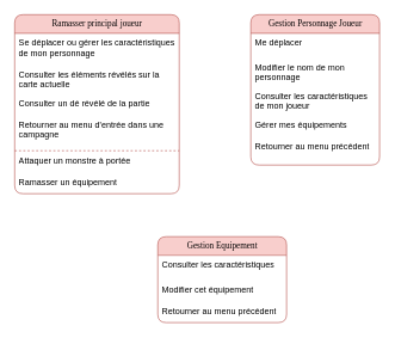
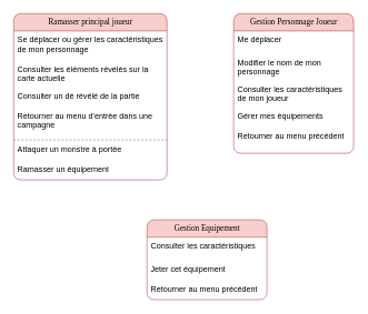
  <mxCell id="0" />
  <mxCell id="1" parent="0" />
  <mxCell id="2" value="Gestion Personnage Joueur" style="swimlane;html=1;fontStyle=0;childLayout=stackLayout;horizontal=1;startSize=26;fillColor=#f8cecc;horizontalStack=0;resizeParent=1;resizeLast=0;collapsible=1;marginBottom=0;swimlaneFillColor=#ffffff;align=center;rounded=1;shadow=0;comic=0;labelBackgroundColor=none;strokeWidth=1;fontFamily=Verdana;fontSize=12;strokeColor=#b85450;" vertex="1" parent="1"><mxGeometry x="350" y="20" width="180" height="210" as="geometry" /></mxCell>
  <mxCell id="3" value="Me déplacer" style="text;html=1;strokeColor=none;fillColor=none;spacingLeft=4;spacingRight=4;whiteSpace=wrap;overflow=hidden;rotatable=0;points=[[0,0.5],[1,0.5]];portConstraint=eastwest;" vertex="1" parent="2"><mxGeometry y="26" width="180" height="34" as="geometry" /></mxCell>
  <mxCell id="4" value="Modifier le nom de mon personnage" style="text;html=1;strokeColor=none;fillColor=none;spacingLeft=4;spacingRight=4;whiteSpace=wrap;overflow=hidden;rotatable=0;points=[[0,0.5],[1,0.5]];portConstraint=eastwest;" vertex="1" parent="2"><mxGeometry y="60" width="180" height="40" as="geometry" /></mxCell>
  <mxCell id="5" value="Consulter les caractéristiques de mon joueur" style="text;html=1;strokeColor=none;fillColor=none;spacingLeft=4;spacingRight=4;whiteSpace=wrap;overflow=hidden;rotatable=0;points=[[0,0.5],[1,0.5]];portConstraint=eastwest;" vertex="1" parent="2"><mxGeometry y="100" width="180" height="40" as="geometry" /></mxCell>
  <mxCell id="6" value="Gérer mes équipements" style="text;html=1;strokeColor=none;fillColor=none;spacingLeft=4;spacingRight=4;whiteSpace=wrap;overflow=hidden;rotatable=0;points=[[0,0.5],[1,0.5]];portConstraint=eastwest;" vertex="1" parent="2"><mxGeometry y="140" width="180" height="30" as="geometry" /></mxCell>
  <mxCell id="7" value="Retourner au menu précédent" style="text;html=1;strokeColor=none;fillColor=none;spacingLeft=4;spacingRight=4;whiteSpace=wrap;overflow=hidden;rotatable=0;points=[[0,0.5],[1,0.5]];portConstraint=eastwest;" vertex="1" parent="2"><mxGeometry y="170" width="180" height="40" as="geometry" /></mxCell>
  <mxCell id="8" value="Ramasser principal joueur" style="swimlane;html=1;fontStyle=0;childLayout=stackLayout;horizontal=1;startSize=26;fillColor=#f8cecc;horizontalStack=0;resizeParent=1;resizeLast=0;collapsible=1;marginBottom=0;swimlaneFillColor=#ffffff;align=center;rounded=1;shadow=0;comic=0;labelBackgroundColor=none;strokeWidth=1;fontFamily=Verdana;fontSize=12;strokeColor=#b85450;" vertex="1" parent="1"><mxGeometry x="20" y="20" width="230" height="250" as="geometry" /></mxCell>
  <mxCell id="9" value="Se déplacer ou gérer les caractéristiques de mon personnage" style="text;html=1;strokeColor=none;fillColor=none;spacingLeft=4;spacingRight=4;whiteSpace=wrap;overflow=hidden;rotatable=0;points=[[0,0.5],[1,0.5]];portConstraint=eastwest;" vertex="1" parent="8"><mxGeometry y="26" width="230" height="44" as="geometry" /></mxCell>
  <mxCell id="10" value="Consulter les éléments révélés sur la carte actuelle" style="text;html=1;strokeColor=none;fillColor=none;spacingLeft=4;spacingRight=4;whiteSpace=wrap;overflow=hidden;rotatable=0;points=[[0,0.5],[1,0.5]];portConstraint=eastwest;" vertex="1" parent="8"><mxGeometry y="70" width="230" height="40" as="geometry" /></mxCell>
  <mxCell id="11" value="Consulter un dé révélé de la partie" style="text;html=1;strokeColor=none;fillColor=none;spacingLeft=4;spacingRight=4;whiteSpace=wrap;overflow=hidden;rotatable=0;points=[[0,0.5],[1,0.5]];portConstraint=eastwest;" vertex="1" parent="8"><mxGeometry y="110" width="230" height="30" as="geometry" /></mxCell>
  <mxCell id="12" value="Retourner au menu d'entrée dans une campagne" style="text;html=1;strokeColor=none;fillColor=none;spacingLeft=4;spacingRight=4;whiteSpace=wrap;overflow=hidden;rotatable=0;points=[[0,0.5],[1,0.5]];portConstraint=eastwest;" vertex="1" parent="8"><mxGeometry y="140" width="230" height="50" as="geometry" /></mxCell>
  <mxCell id="13" value="Attaquer un monstre à portée" style="text;html=1;strokeColor=none;fillColor=none;spacingLeft=4;spacingRight=4;whiteSpace=wrap;overflow=hidden;rotatable=0;points=[[0,0.5],[1,0.5]];portConstraint=eastwest;" vertex="1" parent="8"><mxGeometry y="190" width="230" height="30" as="geometry" /></mxCell>
  <mxCell id="14" value="Ramasser un équipement" style="text;html=1;strokeColor=none;fillColor=none;spacingLeft=4;spacingRight=4;whiteSpace=wrap;overflow=hidden;rotatable=0;points=[[0,0.5],[1,0.5]];portConstraint=eastwest;" vertex="1" parent="8"><mxGeometry y="220" width="230" height="30" as="geometry" /></mxCell>
  <mxCell id="15" value="" style="endArrow=none;html=1;rounded=0;exitX=0;exitY=0;exitDx=0;exitDy=0;exitPerimeter=0;fillColor=#f8cecc;strokeColor=#b85450;dashed=1;" edge="1" parent="8" source="13"><mxGeometry width="50" height="50" relative="1" as="geometry"><mxPoint x="-30" y="140" as="sourcePoint" /><mxPoint x="230" y="190" as="targetPoint" /></mxGeometry></mxCell>
  <mxCell id="16" value="Gestion Equipement" style="swimlane;html=1;fontStyle=0;childLayout=stackLayout;horizontal=1;startSize=26;fillColor=#f8cecc;horizontalStack=0;resizeParent=1;resizeLast=0;collapsible=1;marginBottom=0;swimlaneFillColor=#ffffff;align=center;rounded=1;shadow=0;comic=0;labelBackgroundColor=none;strokeWidth=1;fontFamily=Verdana;fontSize=12;strokeColor=#b85450;" vertex="1" parent="1"><mxGeometry x="220" y="330" width="180" height="120" as="geometry" /></mxCell>
  <mxCell id="17" value="Consulter les caractéristiques " style="text;html=1;strokeColor=none;fillColor=none;spacingLeft=4;spacingRight=4;whiteSpace=wrap;overflow=hidden;rotatable=0;points=[[0,0.5],[1,0.5]];portConstraint=eastwest;" vertex="1" parent="16"><mxGeometry y="26" width="180" height="34" as="geometry" /></mxCell>
- <mxCell id="18" value="Modifier cet équipement" style="text;html=1;strokeColor=none;fillColor=none;spacingLeft=4;spacingRight=4;whiteSpace=wrap;overflow=hidden;rotatable=0;points=[[0,0.5],[1,0.5]];portConstraint=eastwest;" vertex="1" parent="16"><mxGeometry y="60" width="180" height="30" as="geometry" /></mxCell>
+ <mxCell id="18" value="Jeter cet équipement" style="text;html=1;strokeColor=none;fillColor=none;spacingLeft=4;spacingRight=4;whiteSpace=wrap;overflow=hidden;rotatable=0;points=[[0,0.5],[1,0.5]];portConstraint=eastwest;" vertex="1" parent="16"><mxGeometry y="60" width="180" height="30" as="geometry" /></mxCell>
  <mxCell id="19" value="Retourner au menu précédent" style="text;html=1;strokeColor=none;fillColor=none;spacingLeft=4;spacingRight=4;whiteSpace=wrap;overflow=hidden;rotatable=0;points=[[0,0.5],[1,0.5]];portConstraint=eastwest;" vertex="1" parent="16"><mxGeometry y="90" width="180" height="30" as="geometry" /></mxCell>
